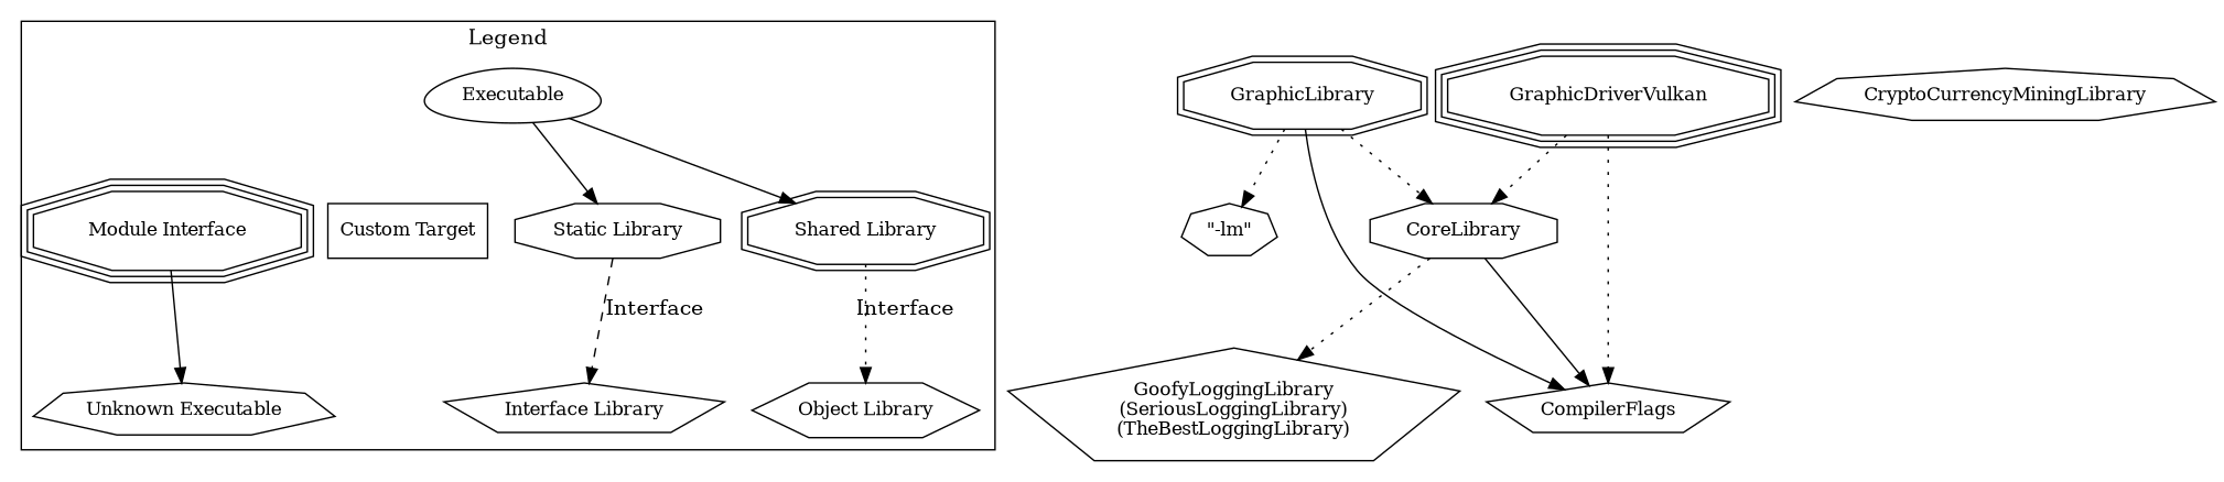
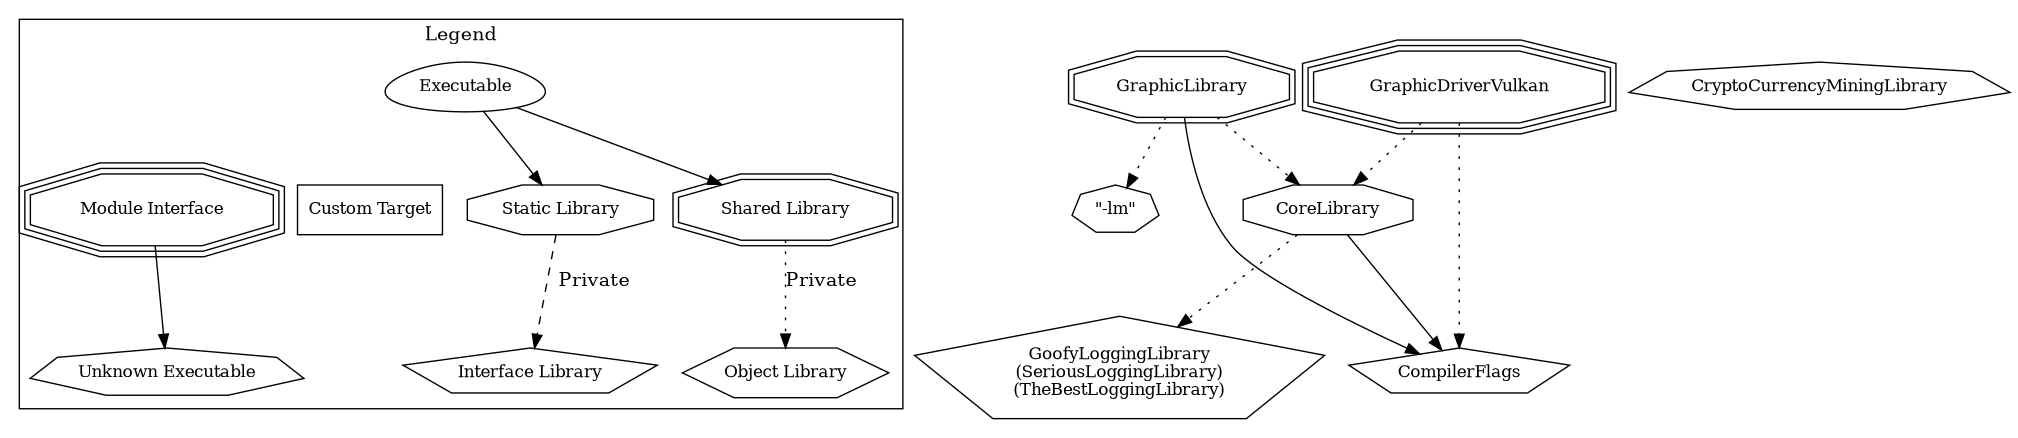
  digraph {
    node [fontsize=12 shape=pentagon]
    edge [style=dotted]
    n1 [label=Executable shape=egg]
    n2 [label="Static Library" shape=octagon]
    n3 [label="Shared Library" shape=doubleoctagon]
    n4 [label="Module Interface" shape=tripleoctagon]
    n5 [label="Custom Target" shape=box]
    n6 [label="Interface Library"]
    n7 [label="Object Library" shape=hexagon]
    n8 [label="Unknown Executable" shape=septagon]
    n9 [label=CompilerFlags]
    n10 [label=CoreLibrary shape=octagon]
    n11 [label="GoofyLoggingLibrary\n(SeriousLoggingLibrary)\n(TheBestLoggingLibrary)"]
    n12 [label=CryptoCurrencyMiningLibrary shape=septagon]
    n13 [label=GraphicLibrary shape=doubleoctagon]
    n14 [label="\"-lm\"" shape=septagon]
    n15 [label=GraphicDriverVulkan shape=tripleoctagon]
    subgraph cluster_1 {
      color=black
      label=Legend
      n1
      n2
      n3
      n4
      n5
      n6
      n7
      n8
    }
    n1 -> n2 [style=solid]
    n1 -> n3 [style=solid]
    n1 -> n4 [style=invis]
    n1 -> n5 [style=invis]
-   n2 -> n6 [label=Interface style=dashed]
-   n3 -> n7 [label=Interface]
+   n2 -> n6 [label=Private style=dashed]
+   n3 -> n7 [label=Private]
    n4 -> n8 [style=solid]
    n10 -> n9 [style=""]
    n10 -> n11
    n13 -> n9 [style=""]
    n13 -> n10
    n13 -> n14
    n15 -> n9
    n15 -> n10
  }
